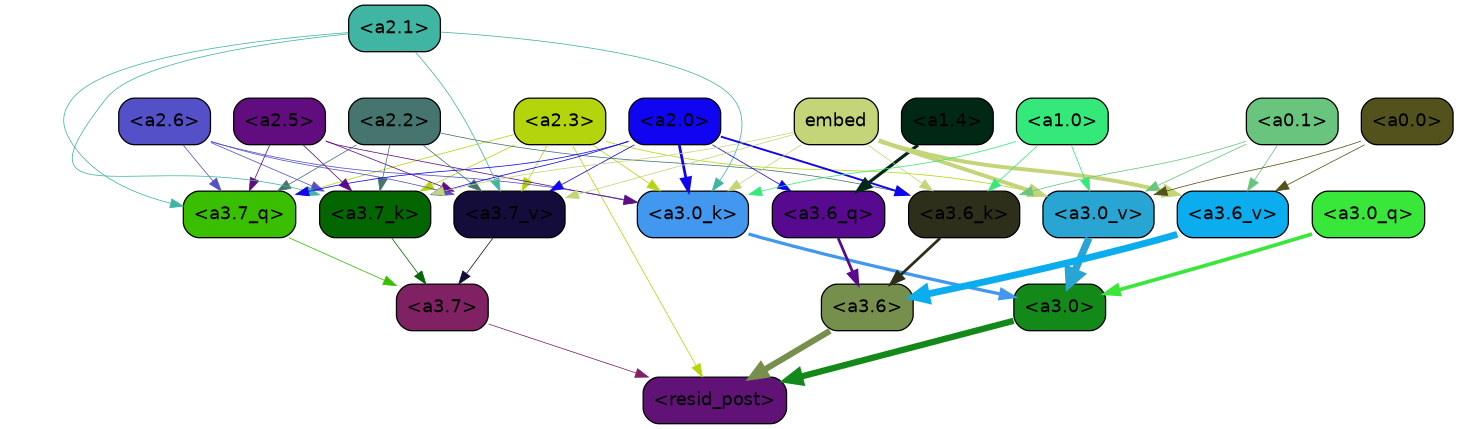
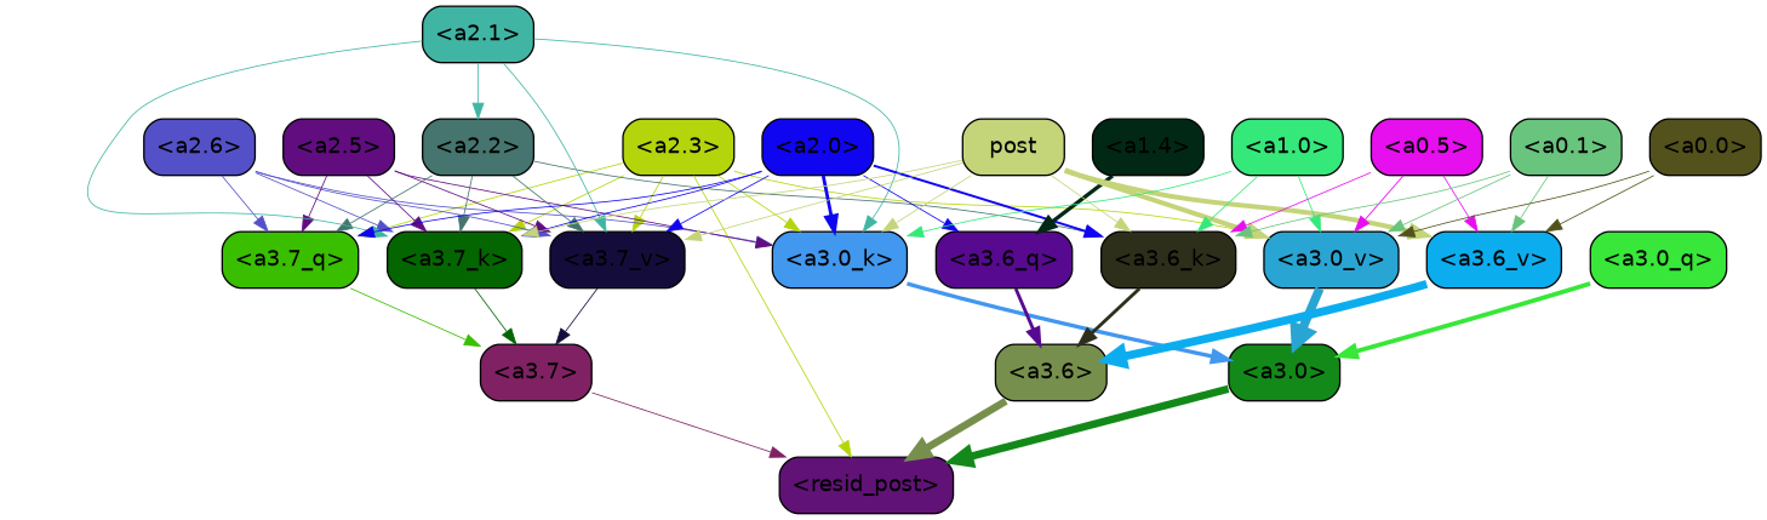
  strict digraph {
    splines=true
    node [color=black fontname=Helvetica shape=box style="filled, rounded"]
    edge [color="#b4d50c" penwidth=0.6]
    "<a3.7>" [fillcolor="#802163"]
    "<resid_post>" [fillcolor="#601276"]
    "<a3.6>" [fillcolor="#778f4d"]
    "<a3.0>" [fillcolor="#138919"]
    "<a2.3>" [fillcolor="#b4d50c"]
    "<a3.7_q>" [fillcolor="#39be00"]
    "<a3.7_k>" [fillcolor="#046601"]
    "<a3.0_k>" [fillcolor="#4297ee"]
    "<a3.7_v>" [fillcolor="#140d3b"]
    "<a3.0_v>" [fillcolor="#29a5d3"]
    "<a3.6_q>" [fillcolor="#570a8f"]
    "<a3.0_q>" [fillcolor="#38e739"]
    "<a3.6_k>" [fillcolor="#2e2f1b"]
    "<a3.6_v>" [fillcolor="#0cadef"]
    "<a2.6>" [fillcolor="#5451c8"]
    "<a2.5>" [fillcolor="#610d80"]
    "<a2.2>" [fillcolor="#45756e"]
    "<a2.1>" [fillcolor="#41b5a3"]
    "<a2.0>" [fillcolor="#1005f0"]
    "<a1.4>" [fillcolor="#012815"]
-   embed [fillcolor="#c4d479"]
+   embed [fillcolor="#c4d479" label=post]
    "<a1.0>" [fillcolor="#35e87a"]
+   "<a0.5>" [fillcolor="#e60fee"]
    "<a0.1>" [fillcolor="#69c47d"]
    "<a0.0>" [fillcolor="#53521c"]
    "<a3.7>" -> "<resid_post>" [color="#802163"]
    "<a3.6>" -> "<resid_post>" [color="#778f4d" penwidth=4.7534414529800415]
    "<a3.0>" -> "<resid_post>" [color="#138919" penwidth=4.898576855659485]
    "<a2.3>" -> "<resid_post>"
    "<a2.3>" -> "<a3.7_q>"
    "<a2.3>" -> "<a3.7_k>"
    "<a2.3>" -> "<a3.0_k>"
    "<a2.3>" -> "<a3.7_v>"
    "<a2.3>" -> "<a3.0_v>"
    "<a3.7_q>" -> "<a3.7>" [color="#39be00"]
    "<a3.7_k>" -> "<a3.7>" [color="#046601"]
    "<a3.0_k>" -> "<a3.0>" [color="#4297ee" penwidth=2.520303964614868]
    "<a3.7_v>" -> "<a3.7>" [color="#140d3b"]
    "<a3.0_v>" -> "<a3.0>" [color="#29a5d3" penwidth=5.680712580680847]
    "<a3.6_q>" -> "<a3.6>" [color="#570a8f" penwidth=2.160832464694977]
    "<a3.0_q>" -> "<a3.0>" [color="#38e739" penwidth=2.870753765106201]
    "<a3.6_k>" -> "<a3.6>" [color="#2e2f1b" penwidth=2.13908451795578]
    "<a3.6_v>" -> "<a3.6>" [color="#0cadef" penwidth=5.297133803367615]
    "<a2.6>" -> "<a3.7_q>" [color="#5451c8"]
    "<a2.6>" -> "<a3.7_k>" [color="#5451c8"]
    "<a2.6>" -> "<a3.0_k>" [color="#5451c8"]
    "<a2.6>" -> "<a3.7_v>" [color="#5451c8"]
    "<a2.5>" -> "<a3.7_q>" [color="#610d80"]
    "<a2.5>" -> "<a3.7_k>" [color="#610d80"]
    "<a2.5>" -> "<a3.0_k>" [color="#610d80"]
    "<a2.5>" -> "<a3.7_v>" [color="#610d80"]
    "<a2.2>" -> "<a3.7_q>" [color="#45756e"]
    "<a2.2>" -> "<a3.7_k>" [color="#45756e"]
    "<a2.2>" -> "<a3.7_v>" [color="#45756e"]
    "<a2.2>" -> "<a3.6_k>" [color="#45756e"]
-   "<a2.1>" -> "<a3.7_q>" [color="#41b5a3"]
+   "<a2.1>" -> "<a2.2>" [color="#41b5a3"]
    "<a2.1>" -> "<a3.7_k>" [color="#41b5a3"]
    "<a2.1>" -> "<a3.0_k>" [color="#41b5a3"]
    "<a2.1>" -> "<a3.7_v>" [color="#41b5a3"]
    "<a2.0>" -> "<a3.7_q>" [color="#1005f0"]
    "<a2.0>" -> "<a3.7_k>" [color="#1005f0"]
    "<a2.0>" -> "<a3.0_k>" [color="#1005f0" penwidth=2.142689883708954]
    "<a2.0>" -> "<a3.7_v>" [color="#1005f0"]
    "<a2.0>" -> "<a3.6_q>" [color="#1005f0"]
    "<a2.0>" -> "<a3.6_k>" [color="#1005f0" penwidth=1.4855384826660156]
    "<a1.4>" -> "<a3.6_q>" [color="#012815" penwidth=2.4767253398895264]
    embed -> "<a3.7_k>" [color="#c4d479"]
    embed -> "<a3.0_k>" [color="#c4d479" penwidth=0.6015868484973907]
    embed -> "<a3.7_v>" [color="#c4d479"]
    embed -> "<a3.0_v>" [color="#c4d479" penwidth=3.0891895294189453]
    embed -> "<a3.6_k>" [color="#c4d479"]
    embed -> "<a3.6_v>" [color="#c4d479" penwidth=3.067279100418091]
    "<a1.0>" -> "<a3.0_k>" [color="#35e87a"]
    "<a1.0>" -> "<a3.0_v>" [color="#35e87a"]
    "<a1.0>" -> "<a3.6_k>" [color="#35e87a"]
+   "<a0.5>" -> "<a3.0_v>" [color="#e60fee" penwidth=0.6549575447570533]
+   "<a0.5>" -> "<a3.6_k>" [color="#e60fee"]
+   "<a0.5>" -> "<a3.6_v>" [color="#e60fee"]
    "<a0.1>" -> "<a3.0_v>" [color="#69c47d"]
    "<a0.1>" -> "<a3.6_k>" [color="#69c47d"]
    "<a0.1>" -> "<a3.6_v>" [color="#69c47d"]
    "<a0.0>" -> "<a3.0_v>" [color="#53521c"]
    "<a0.0>" -> "<a3.6_v>" [color="#53521c"]
  }
